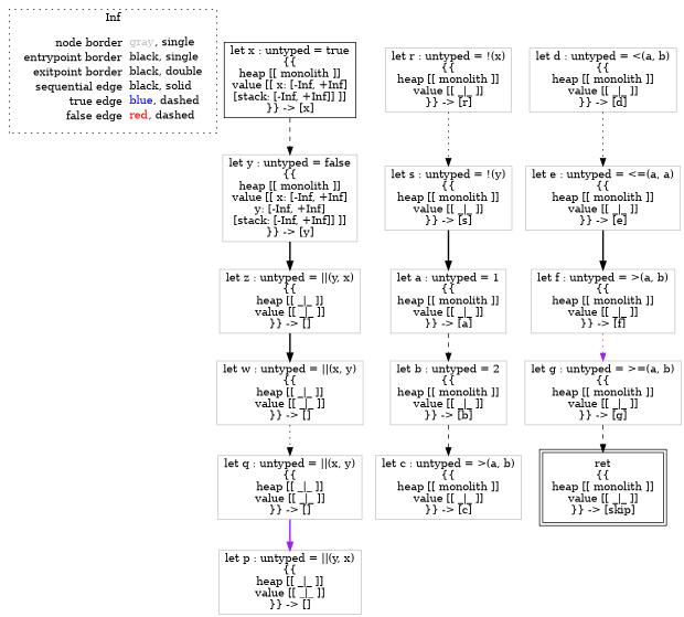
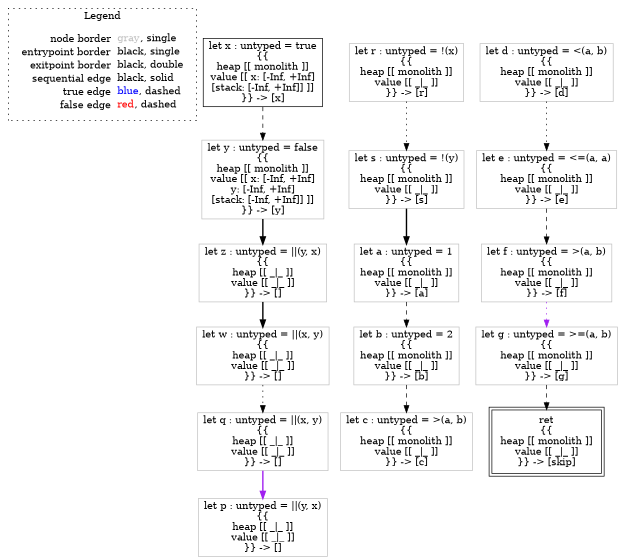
  digraph {
    node [shape=rect color=gray]
    edge [color=black style=bold]
    n1 [label=<<table border="0" cellpadding="2" cellspacing="0" cellborder="0"><tr><td align="right">node border&nbsp;</td><td align="left"><font color="gray">gray</font>, single</td></tr><tr><td align="right">entrypoint border&nbsp;</td><td align="left"><font color="black">black</font>, single</td></tr><tr><td align="right">exitpoint border&nbsp;</td><td align="left"><font color="black">black</font>, double</td></tr><tr><td align="right">sequential edge&nbsp;</td><td align="left"><font color="black">black</font>, solid</td></tr><tr><td align="right">true edge&nbsp;</td><td align="left"><font color="blue">blue</font>, dashed</td></tr><tr><td align="right">false edge&nbsp;</td><td align="left"><font color="red">red</font>, dashed</td></tr></table>> shape=plaintext color=""]
    n2 [color=black label=<let x : untyped = true<BR/>{{<BR/>heap [[ monolith ]]<BR/>value [[ x: [-Inf, +Inf]<BR/>[stack: [-Inf, +Inf]] ]]<BR/>}} -&gt; [x]>]
    n3 [label=<let y : untyped = false<BR/>{{<BR/>heap [[ monolith ]]<BR/>value [[ x: [-Inf, +Inf]<BR/>y: [-Inf, +Inf]<BR/>[stack: [-Inf, +Inf]] ]]<BR/>}} -&gt; [y]>]
    n4 [label=<let z : untyped = ||(y, x)<BR/>{{<BR/>heap [[ _|_ ]]<BR/>value [[ _|_ ]]<BR/>}} -&gt; []>]
    n5 [label=<let w : untyped = ||(x, y)<BR/>{{<BR/>heap [[ _|_ ]]<BR/>value [[ _|_ ]]<BR/>}} -&gt; []>]
    n6 [label=<let q : untyped = ||(x, y)<BR/>{{<BR/>heap [[ _|_ ]]<BR/>value [[ _|_ ]]<BR/>}} -&gt; []>]
    n7 [label=<let a : untyped = 1<BR/>{{<BR/>heap [[ monolith ]]<BR/>value [[ _|_ ]]<BR/>}} -&gt; [a]>]
    n8 [label=<let b : untyped = 2<BR/>{{<BR/>heap [[ monolith ]]<BR/>value [[ _|_ ]]<BR/>}} -&gt; [b]>]
    n9 [label=<let c : untyped = &gt;(a, b)<BR/>{{<BR/>heap [[ monolith ]]<BR/>value [[ _|_ ]]<BR/>}} -&gt; [c]>]
    n10 [label=<let e : untyped = &lt;=(a, a)<BR/>{{<BR/>heap [[ monolith ]]<BR/>value [[ _|_ ]]<BR/>}} -&gt; [e]>]
    n11 [label=<let f : untyped = &gt;(a, b)<BR/>{{<BR/>heap [[ monolith ]]<BR/>value [[ _|_ ]]<BR/>}} -&gt; [f]>]
    n12 [label=<let g : untyped = &gt;=(a, b)<BR/>{{<BR/>heap [[ monolith ]]<BR/>value [[ _|_ ]]<BR/>}} -&gt; [g]>]
    n13 [label=<let d : untyped = &lt;(a, b)<BR/>{{<BR/>heap [[ monolith ]]<BR/>value [[ _|_ ]]<BR/>}} -&gt; [d]>]
    n14 [label=<let s : untyped = !(y)<BR/>{{<BR/>heap [[ monolith ]]<BR/>value [[ _|_ ]]<BR/>}} -&gt; [s]>]
    n15 [color=black label=<ret<BR/>{{<BR/>heap [[ monolith ]]<BR/>value [[ _|_ ]]<BR/>}} -&gt; [skip]> peripheries=2]
    n16 [label=<let r : untyped = !(x)<BR/>{{<BR/>heap [[ monolith ]]<BR/>value [[ _|_ ]]<BR/>}} -&gt; [r]>]
    n17 [label=<let p : untyped = ||(y, x)<BR/>{{<BR/>heap [[ _|_ ]]<BR/>value [[ _|_ ]]<BR/>}} -&gt; []>]
    subgraph cluster_1 {
-     label=Inf
+     label=Legend
      style=dotted
      n1
    }
    n2 -> n3 [style=dashed]
    n3 -> n4
    n4 -> n5
    n5 -> n6 [style=dotted]
    n6 -> n17 [color=purple]
    n7 -> n8 [style=dashed]
    n8 -> n9 [style=dashed]
-   n10 -> n11
+   n10 -> n11 [style=dashed]
    n11 -> n12 [color=purple style=dotted]
    n12 -> n15 [style=dashed]
    n13 -> n10 [style=dotted]
    n14 -> n7
    n16 -> n14 [style=dotted]
  }
